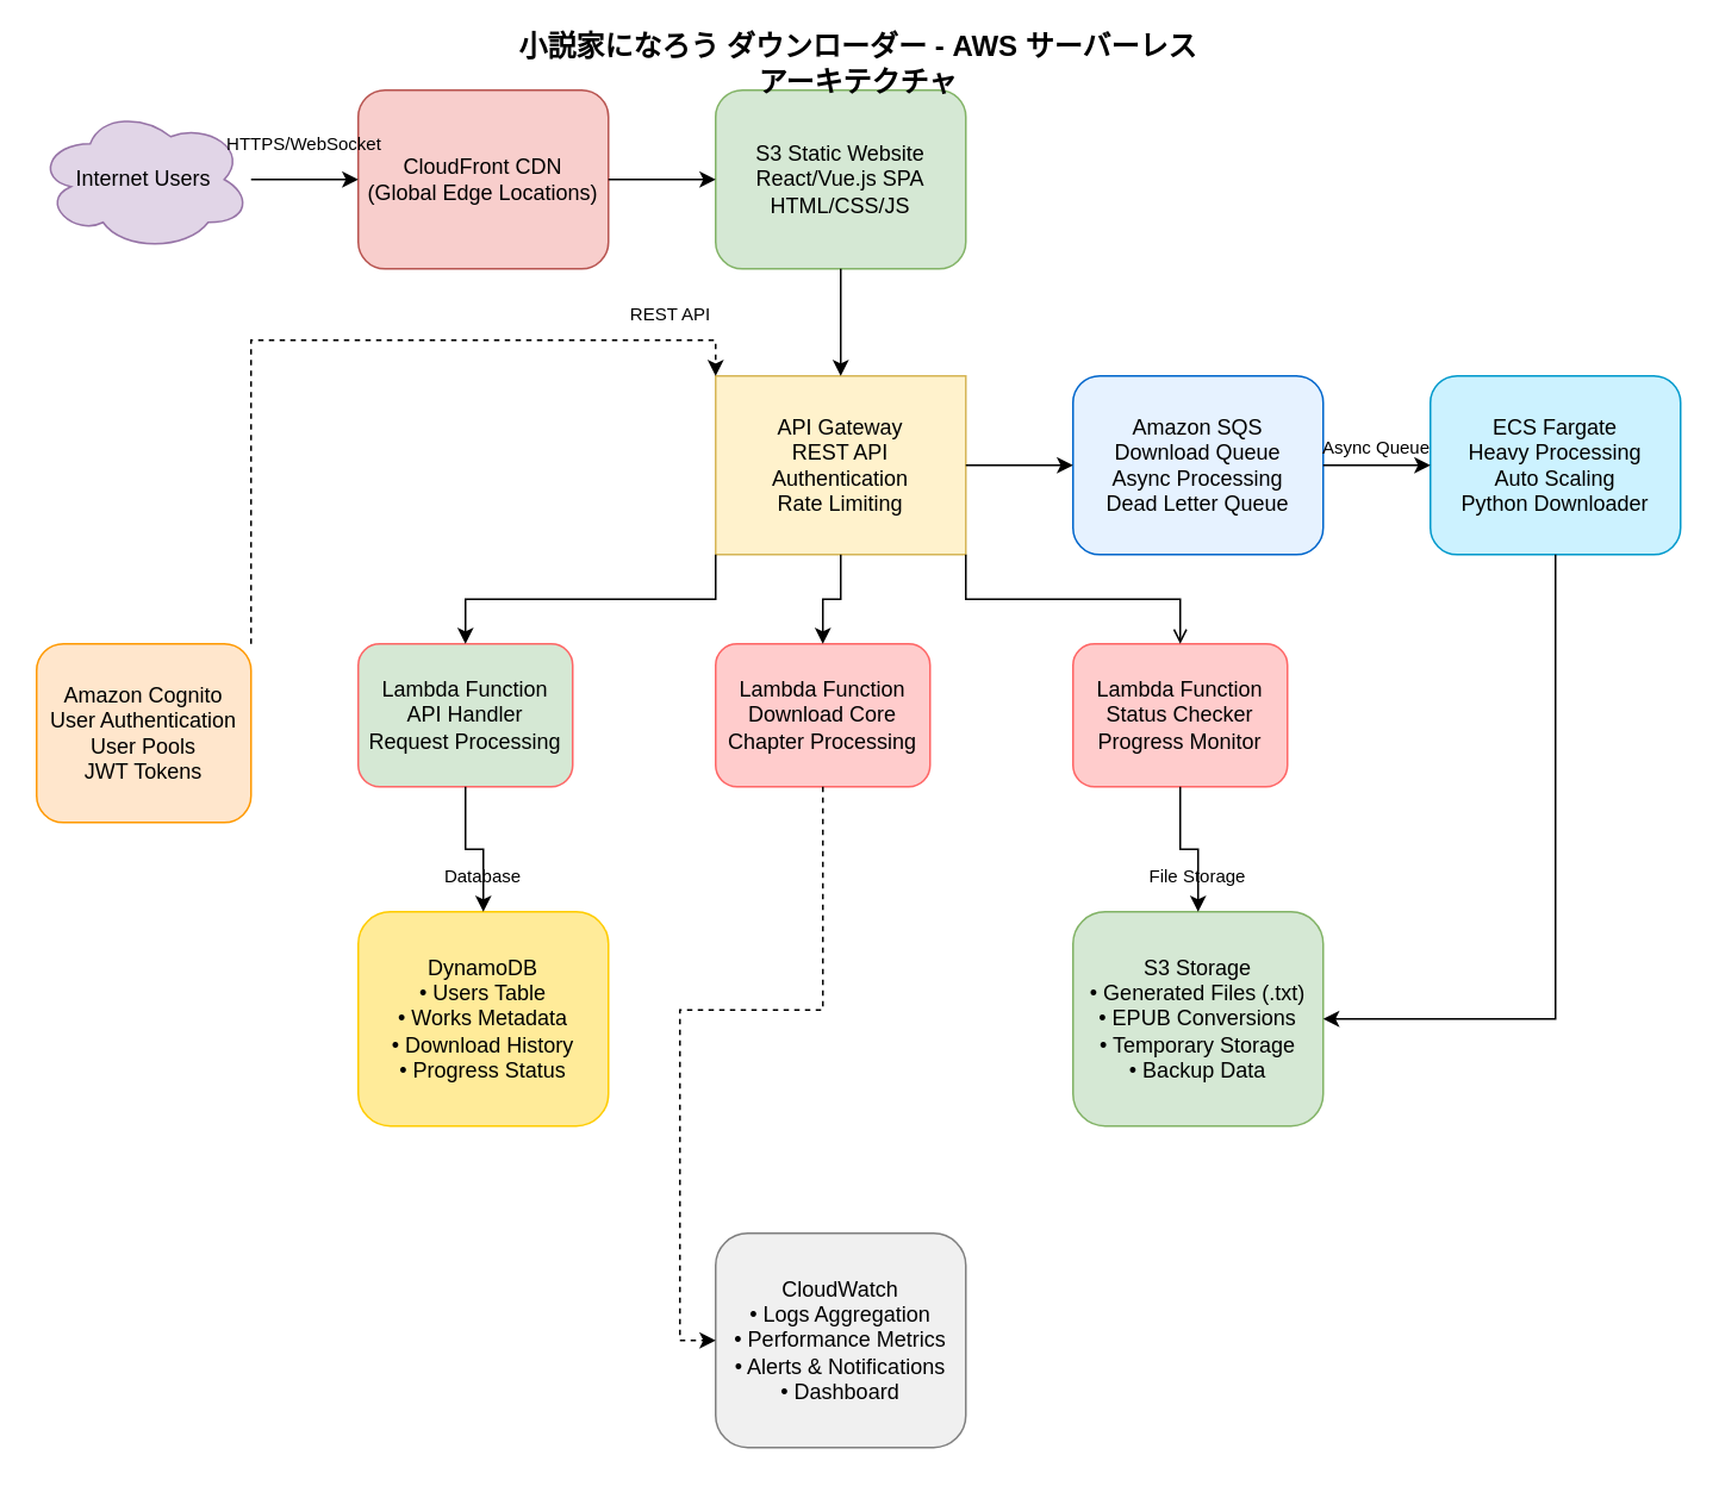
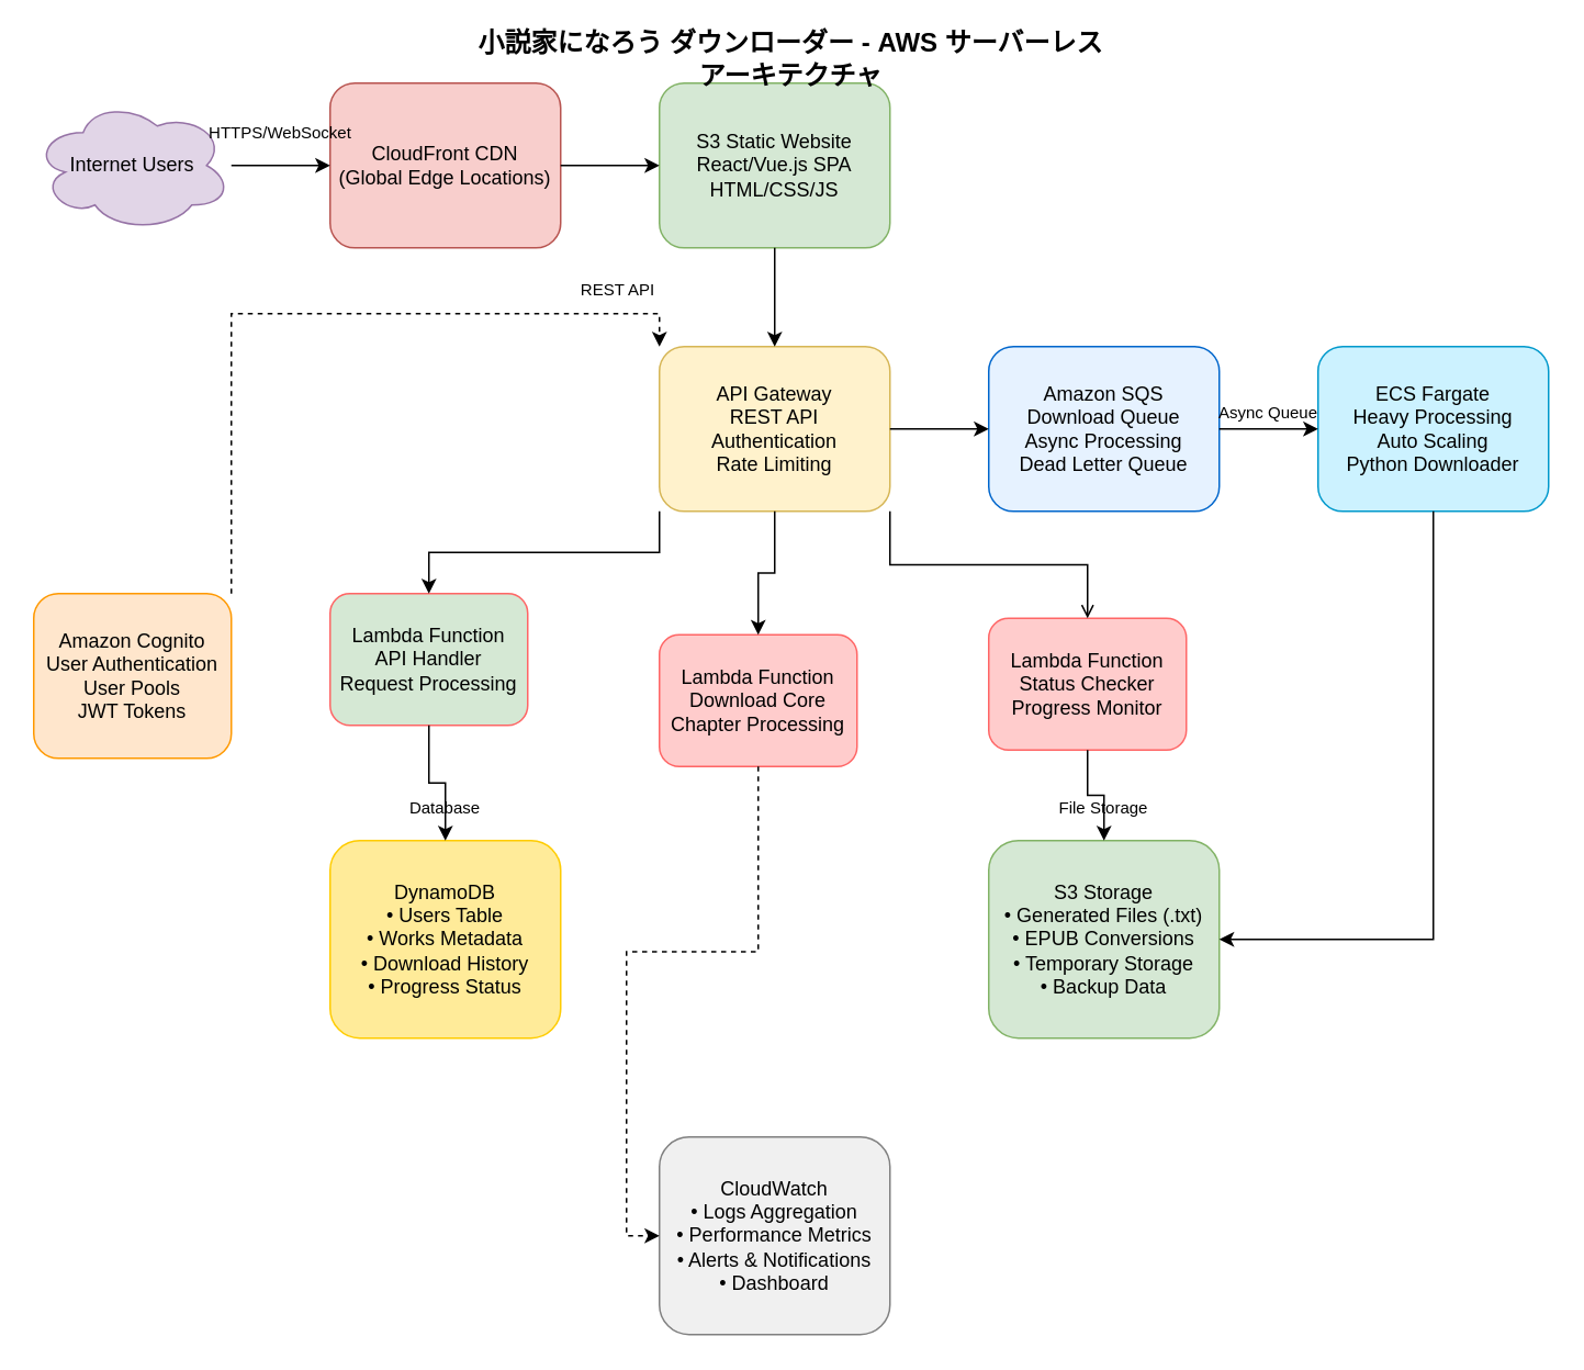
  <mxCell id="0" />
  <mxCell id="1" parent="0" />
  <mxCell id="2" value="Internet Users" style="ellipse;shape=cloud;whiteSpace=wrap;html=1;fillColor=#e1d5e7;strokeColor=#9673a6;" vertex="1" parent="1"><mxGeometry x="20" y="60" width="120" height="80" as="geometry" /></mxCell>
  <mxCell id="3" value="CloudFront CDN&#10;(Global Edge Locations)" style="rounded=1;whiteSpace=wrap;html=1;fillColor=#f8cecc;strokeColor=#b85450;" vertex="1" parent="1"><mxGeometry x="200" y="50" width="140" height="100" as="geometry" /></mxCell>
  <mxCell id="4" value="S3 Static Website&#10;React/Vue.js SPA&#10;HTML/CSS/JS" style="rounded=1;whiteSpace=wrap;html=1;fillColor=#d5e8d4;strokeColor=#82b366;" vertex="1" parent="1"><mxGeometry x="400" y="50" width="140" height="100" as="geometry" /></mxCell>
- <mxCell id="5" value="API Gateway&#10;REST API&#10;Authentication&#10;Rate Limiting" style="whiteSpace=wrap;html=1;fillColor=#fff2cc;strokeColor=#d6b656;rounded=0;" vertex="1" parent="1"><mxGeometry x="400" y="210" width="140" height="100" as="geometry" /></mxCell>
+ <mxCell id="5" value="API Gateway&#10;REST API&#10;Authentication&#10;Rate Limiting" style="rounded=1;whiteSpace=wrap;html=1;fillColor=#fff2cc;strokeColor=#d6b656;" vertex="1" parent="1"><mxGeometry x="400" y="210" width="140" height="100" as="geometry" /></mxCell>
  <mxCell id="6" value="Lambda Function&#10;API Handler&#10;Request Processing" style="rounded=1;whiteSpace=wrap;html=1;fillColor=#d5e8d4;strokeColor=#ff6666;" vertex="1" parent="1"><mxGeometry x="200" y="360" width="120" height="80" as="geometry" /></mxCell>
- <mxCell id="7" value="Lambda Function&#10;Download Core&#10;Chapter Processing" style="rounded=1;whiteSpace=wrap;html=1;fillColor=#ffcccc;strokeColor=#ff6666;" vertex="1" parent="1"><mxGeometry x="400" y="360" width="120" height="80" as="geometry" /></mxCell>
- <mxCell id="8" value="Lambda Function&#10;Status Checker&#10;Progress Monitor" style="rounded=1;whiteSpace=wrap;html=1;fillColor=#ffcccc;strokeColor=#ff6666;" vertex="1" parent="1"><mxGeometry x="600" y="360" width="120" height="80" as="geometry" /></mxCell>
+ <mxCell id="7" value="Lambda Function&#10;Download Core&#10;Chapter Processing" style="rounded=1;whiteSpace=wrap;html=1;fillColor=#ffcccc;strokeColor=#ff6666;" vertex="1" parent="1"><mxGeometry x="400" y="385" width="120" height="80" as="geometry" /></mxCell>
+ <mxCell id="8" value="Lambda Function&#10;Status Checker&#10;Progress Monitor" style="rounded=1;whiteSpace=wrap;html=1;fillColor=#ffcccc;strokeColor=#ff6666;" vertex="1" parent="1"><mxGeometry x="600" y="375" width="120" height="80" as="geometry" /></mxCell>
  <mxCell id="9" value="Amazon SQS&#10;Download Queue&#10;Async Processing&#10;Dead Letter Queue" style="rounded=1;whiteSpace=wrap;html=1;fillColor=#e6f2ff;strokeColor=#0066cc;" vertex="1" parent="1"><mxGeometry x="600" y="210" width="140" height="100" as="geometry" /></mxCell>
  <mxCell id="10" value="ECS Fargate&#10;Heavy Processing&#10;Auto Scaling&#10;Python Downloader" style="rounded=1;whiteSpace=wrap;html=1;fillColor=#ccf2ff;strokeColor=#0099cc;" vertex="1" parent="1"><mxGeometry x="800" y="210" width="140" height="100" as="geometry" /></mxCell>
  <mxCell id="11" value="DynamoDB&#10;• Users Table&#10;• Works Metadata&#10;• Download History&#10;• Progress Status" style="rounded=1;whiteSpace=wrap;html=1;fillColor=#ffeb99;strokeColor=#ffcc00;" vertex="1" parent="1"><mxGeometry x="200" y="510" width="140" height="120" as="geometry" /></mxCell>
  <mxCell id="12" value="S3 Storage&#10;• Generated Files (.txt)&#10;• EPUB Conversions&#10;• Temporary Storage&#10;• Backup Data" style="rounded=1;whiteSpace=wrap;html=1;fillColor=#d5e8d4;strokeColor=#82b366;" vertex="1" parent="1"><mxGeometry x="600" y="510" width="140" height="120" as="geometry" /></mxCell>
  <mxCell id="13" value="CloudWatch&#10;• Logs Aggregation&#10;• Performance Metrics&#10;• Alerts &amp; Notifications&#10;• Dashboard" style="rounded=1;whiteSpace=wrap;html=1;fillColor=#f0f0f0;strokeColor=#808080;" vertex="1" parent="1"><mxGeometry x="400" y="690" width="140" height="120" as="geometry" /></mxCell>
  <mxCell id="14" value="Amazon Cognito&#10;User Authentication&#10;User Pools&#10;JWT Tokens" style="rounded=1;whiteSpace=wrap;html=1;fillColor=#ffe6cc;strokeColor=#ff9900;" vertex="1" parent="1"><mxGeometry x="20" y="360" width="120" height="100" as="geometry" /></mxCell>
  <mxCell id="15" style="edgeStyle=orthogonalEdgeStyle;rounded=0;orthogonalLoop=1;jettySize=auto;html=1;exitX=1;exitY=0.5;exitDx=0;exitDy=0;entryX=0;entryY=0.5;entryDx=0;entryDy=0;" edge="1" parent="1" source="2" target="3"><mxGeometry relative="1" as="geometry" /></mxCell>
  <mxCell id="16" style="edgeStyle=orthogonalEdgeStyle;rounded=0;orthogonalLoop=1;jettySize=auto;html=1;exitX=1;exitY=0.5;exitDx=0;exitDy=0;entryX=0;entryY=0.5;entryDx=0;entryDy=0;" edge="1" parent="1" source="3" target="4"><mxGeometry relative="1" as="geometry" /></mxCell>
  <mxCell id="17" style="edgeStyle=orthogonalEdgeStyle;rounded=0;orthogonalLoop=1;jettySize=auto;html=1;exitX=0.5;exitY=1;exitDx=0;exitDy=0;entryX=0.5;entryY=0;entryDx=0;entryDy=0;" edge="1" parent="1" source="4" target="5"><mxGeometry relative="1" as="geometry" /></mxCell>
  <mxCell id="18" style="edgeStyle=orthogonalEdgeStyle;rounded=0;orthogonalLoop=1;jettySize=auto;html=1;exitX=0;exitY=1;exitDx=0;exitDy=0;entryX=0.5;entryY=0;entryDx=0;entryDy=0;" edge="1" parent="1" source="5" target="6"><mxGeometry relative="1" as="geometry" /></mxCell>
  <mxCell id="19" style="edgeStyle=orthogonalEdgeStyle;rounded=0;orthogonalLoop=1;jettySize=auto;html=1;exitX=0.5;exitY=1;exitDx=0;exitDy=0;entryX=0.5;entryY=0;entryDx=0;entryDy=0;" edge="1" parent="1" source="5" target="7"><mxGeometry relative="1" as="geometry" /></mxCell>
  <mxCell id="20" style="edgeStyle=orthogonalEdgeStyle;rounded=0;orthogonalLoop=1;jettySize=auto;html=1;exitX=1;exitY=1;exitDx=0;exitDy=0;entryX=0.5;entryY=0;entryDx=0;entryDy=0;endArrow=open;" edge="1" parent="1" source="5" target="8"><mxGeometry relative="1" as="geometry" /></mxCell>
  <mxCell id="21" style="edgeStyle=orthogonalEdgeStyle;rounded=0;orthogonalLoop=1;jettySize=auto;html=1;exitX=1;exitY=0.5;exitDx=0;exitDy=0;entryX=0;entryY=0.5;entryDx=0;entryDy=0;" edge="1" parent="1" source="5" target="9"><mxGeometry relative="1" as="geometry" /></mxCell>
  <mxCell id="22" style="edgeStyle=orthogonalEdgeStyle;rounded=0;orthogonalLoop=1;jettySize=auto;html=1;exitX=1;exitY=0.5;exitDx=0;exitDy=0;entryX=0;entryY=0.5;entryDx=0;entryDy=0;" edge="1" parent="1" source="9" target="10"><mxGeometry relative="1" as="geometry" /></mxCell>
  <mxCell id="23" style="edgeStyle=orthogonalEdgeStyle;rounded=0;orthogonalLoop=1;jettySize=auto;html=1;exitX=0.5;exitY=1;exitDx=0;exitDy=0;entryX=0.5;entryY=0;entryDx=0;entryDy=0;" edge="1" parent="1" source="6" target="11"><mxGeometry relative="1" as="geometry" /></mxCell>
  <mxCell id="24" style="edgeStyle=orthogonalEdgeStyle;rounded=0;orthogonalLoop=1;jettySize=auto;html=1;exitX=0.5;exitY=1;exitDx=0;exitDy=0;entryX=0.5;entryY=0;entryDx=0;entryDy=0;" edge="1" parent="1" source="8" target="12"><mxGeometry relative="1" as="geometry" /></mxCell>
  <mxCell id="25" style="edgeStyle=orthogonalEdgeStyle;rounded=0;orthogonalLoop=1;jettySize=auto;html=1;exitX=0.5;exitY=1;exitDx=0;exitDy=0;entryX=1;entryY=0.5;entryDx=0;entryDy=0;" edge="1" parent="1" source="10" target="12"><mxGeometry relative="1" as="geometry" /></mxCell>
  <mxCell id="26" style="edgeStyle=orthogonalEdgeStyle;rounded=0;orthogonalLoop=1;jettySize=auto;html=1;exitX=0.5;exitY=1;exitDx=0;exitDy=0;entryX=0;entryY=0.5;entryDx=0;entryDy=0;dashed=1;" edge="1" parent="1" source="7" target="13"><mxGeometry relative="1" as="geometry" /></mxCell>
  <mxCell id="27" style="edgeStyle=orthogonalEdgeStyle;rounded=0;orthogonalLoop=1;jettySize=auto;html=1;exitX=1;exitY=0;exitDx=0;exitDy=0;entryX=0;entryY=0;entryDx=0;entryDy=0;dashed=1;" edge="1" parent="1" source="14" target="5"><mxGeometry relative="1" as="geometry" /></mxCell>
  <mxCell id="28" value="HTTPS/WebSocket" style="text;html=1;strokeColor=none;fillColor=none;align=center;verticalAlign=middle;whiteSpace=wrap;rounded=0;fontSize=10;" vertex="1" parent="1"><mxGeometry x="120" y="70" width="100" height="20" as="geometry" /></mxCell>
  <mxCell id="29" value="REST API" style="text;html=1;strokeColor=none;fillColor=none;align=center;verticalAlign=middle;whiteSpace=wrap;rounded=0;fontSize=10;" vertex="1" parent="1"><mxGeometry x="335" y="165" width="80" height="20" as="geometry" /></mxCell>
  <mxCell id="30" value="Async Queue" style="text;html=1;strokeColor=none;fillColor=none;align=center;verticalAlign=middle;whiteSpace=wrap;rounded=0;fontSize=10;" vertex="1" parent="1"><mxGeometry x="730" y="240" width="80" height="20" as="geometry" /></mxCell>
  <mxCell id="31" value="Database" style="text;html=1;strokeColor=none;fillColor=none;align=center;verticalAlign=middle;whiteSpace=wrap;rounded=0;fontSize=10;" vertex="1" parent="1"><mxGeometry x="230" y="480" width="80" height="20" as="geometry" /></mxCell>
  <mxCell id="32" value="File Storage" style="text;html=1;strokeColor=none;fillColor=none;align=center;verticalAlign=middle;whiteSpace=wrap;rounded=0;fontSize=10;" vertex="1" parent="1"><mxGeometry x="630" y="480" width="80" height="20" as="geometry" /></mxCell>
  <mxCell id="33" value="小説家になろう ダウンローダー - AWS サーバーレス アーキテクチャ" style="text;html=1;strokeColor=none;fillColor=none;align=center;verticalAlign=middle;whiteSpace=wrap;rounded=0;fontSize=16;fontStyle=1;" vertex="1" parent="1"><mxGeometry x="280" y="20" width="400" height="30" as="geometry" /></mxCell>
